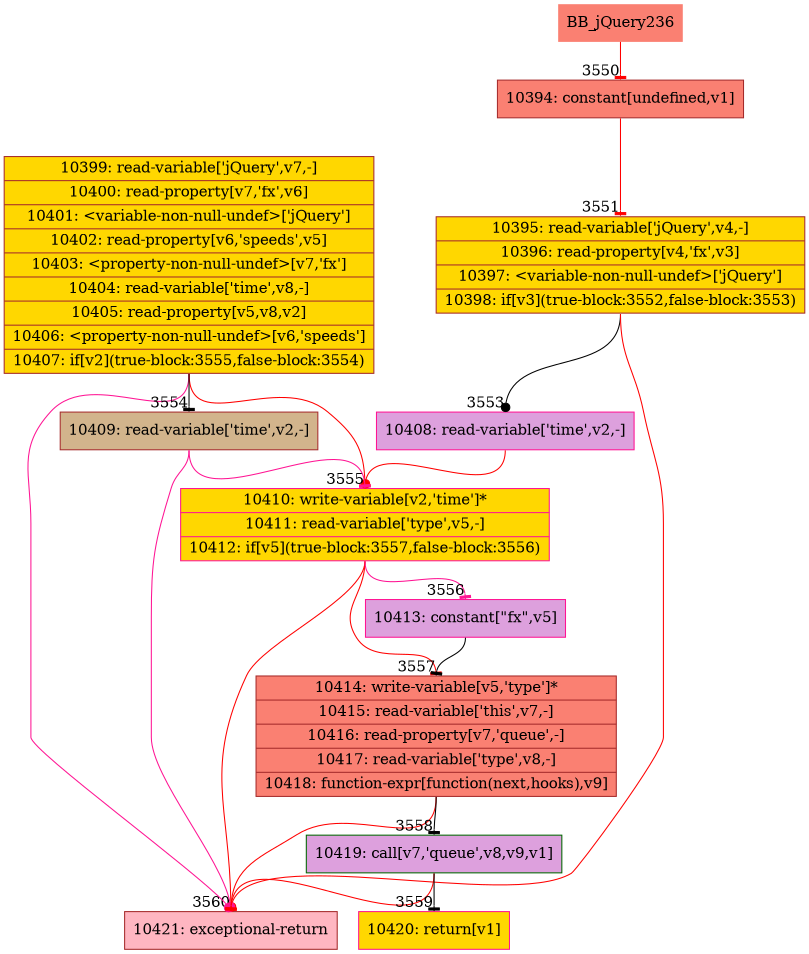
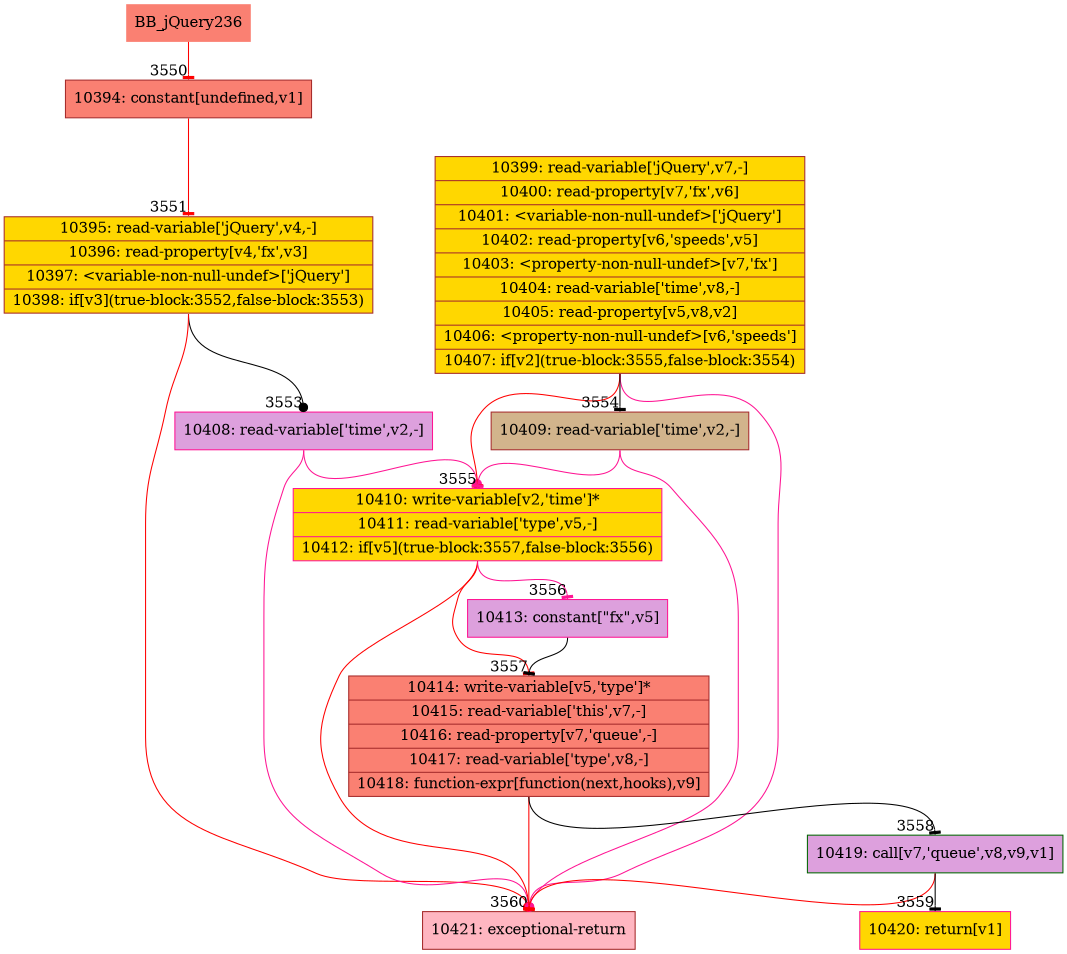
  digraph {
    rankdir=TD
    node [color=brown fillcolor=gold shape=record style=filled]
    edge [arrowhead=tee color=red headport=n tailport=s]
    n1 [color=darkgreen fillcolor=salmon label=BB_jQuery236 shape=none]
    n2 [fillcolor=salmon label="{10394: constant[undefined,v1]}"]
    n3 [label="{10395: read-variable['jQuery',v4,-]|10396: read-property[v4,'fx',v3]|10397: \<variable-non-null-undef\>['jQuery']|10398: if[v3](true-block:3552,false-block:3553)}"]
    n4 [color=deeppink fillcolor=plum label="{10408: read-variable['time',v2,-]}"]
    n5 [fillcolor=lightpink label="{10421: exceptional-return}"]
    n6 [label="{10399: read-variable['jQuery',v7,-]|10400: read-property[v7,'fx',v6]|10401: \<variable-non-null-undef\>['jQuery']|10402: read-property[v6,'speeds',v5]|10403: \<property-non-null-undef\>[v7,'fx']|10404: read-variable['time',v8,-]|10405: read-property[v5,v8,v2]|10406: \<property-non-null-undef\>[v6,'speeds']|10407: if[v2](true-block:3555,false-block:3554)}"]
    n7 [color=deeppink label="{10410: write-variable[v2,'time']*|10411: read-variable['type',v5,-]|10412: if[v5](true-block:3557,false-block:3556)}"]
    n8 [fillcolor=tan label="{10409: read-variable['time',v2,-]}"]
    n9 [fillcolor=salmon label="{10414: write-variable[v5,'type']*|10415: read-variable['this',v7,-]|10416: read-property[v7,'queue',-]|10417: read-variable['type',v8,-]|10418: function-expr[function(next,hooks),v9]}"]
    n10 [color=deeppink fillcolor=plum label="{10413: constant[\"fx\",v5]}"]
    n11 [color=darkgreen fillcolor=plum label="{10419: call[v7,'queue',v8,v9,v1]}"]
    n12 [color=deeppink label="{10420: return[v1]}"]
    n1 -> n2 [headlabel="    3550"]
    n2 -> n3 [headlabel="      3551"]
    n3 -> n4 [arrowhead=dot color=black headlabel="      3553"]
    n3 -> n5 [arrowhead=dot headlabel="      3560"]
-   n4 -> n7 [arrowhead=dot]
+   n4 -> n5 [arrowhead=dot color=deeppink]
+   n4 -> n7 [arrowhead=dot color=deeppink]
    n6 -> n5 [arrowhead=dot color=deeppink]
    n6 -> n7 [headlabel="      3555"]
    n6 -> n8 [color=black headlabel="      3554"]
    n7 -> n5 [arrowhead=dot]
    n7 -> n9 [headlabel="      3557"]
    n7 -> n10 [color=deeppink headlabel="      3556"]
    n8 -> n5 [arrowhead=dot color=deeppink]
    n8 -> n7 [color=deeppink]
    n9 -> n5
    n9 -> n11 [color=black headlabel="      3558"]
    n10 -> n9 [color=black]
    n11 -> n5
    n11 -> n12 [color=black headlabel="      3559"]
  }
